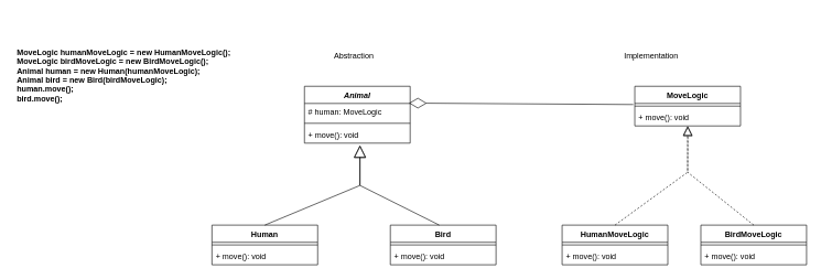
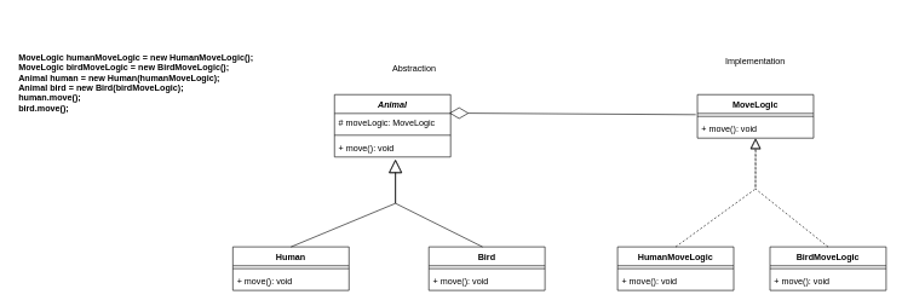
  <mxCell id="0" />
  <mxCell id="1" parent="0" />
- <mxCell id="2" value="Abstraction" style="text;html=1;strokeColor=none;fillColor=none;align=center;verticalAlign=middle;whiteSpace=wrap;rounded=0;" vertex="1" parent="1"><mxGeometry x="490" y="70" width="90" height="30" as="geometry" /></mxCell>
- <mxCell id="3" value="Implementation" style="text;html=1;strokeColor=none;fillColor=none;align=center;verticalAlign=middle;whiteSpace=wrap;rounded=0;" vertex="1" parent="1"><mxGeometry x="940" y="70" width="90" height="30" as="geometry" /></mxCell>
+ <mxCell id="2" value="Abstraction" style="text;html=1;strokeColor=none;fillColor=none;align=center;verticalAlign=middle;whiteSpace=wrap;rounded=0;" vertex="1" parent="1"><mxGeometry x="525" y="80" width="90" height="30" as="geometry" /></mxCell>
+ <mxCell id="3" value="Implementation" style="text;html=1;strokeColor=none;fillColor=none;align=center;verticalAlign=middle;whiteSpace=wrap;rounded=0;" vertex="1" parent="1"><mxGeometry x="995" y="70" width="90" height="30" as="geometry" /></mxCell>
  <mxCell id="4" value="Animal" style="swimlane;fontStyle=3;align=center;verticalAlign=top;childLayout=stackLayout;horizontal=1;startSize=26;horizontalStack=0;resizeParent=1;resizeParentMax=0;resizeLast=0;collapsible=1;marginBottom=0;" vertex="1" parent="1"><mxGeometry x="460" y="130" width="160" height="86" as="geometry" /></mxCell>
- <mxCell id="5" value="# human: MoveLogic" style="text;strokeColor=none;fillColor=none;align=left;verticalAlign=top;spacingLeft=4;spacingRight=4;overflow=hidden;rotatable=0;points=[[0,0.5],[1,0.5]];portConstraint=eastwest;" vertex="1" parent="4"><mxGeometry y="26" width="160" height="26" as="geometry" /></mxCell>
+ <mxCell id="5" value="# moveLogic: MoveLogic" style="text;strokeColor=none;fillColor=none;align=left;verticalAlign=top;spacingLeft=4;spacingRight=4;overflow=hidden;rotatable=0;points=[[0,0.5],[1,0.5]];portConstraint=eastwest;" vertex="1" parent="4"><mxGeometry y="26" width="160" height="26" as="geometry" /></mxCell>
  <mxCell id="6" value="" style="line;strokeWidth=1;fillColor=none;align=left;verticalAlign=middle;spacingTop=-1;spacingLeft=3;spacingRight=3;rotatable=0;labelPosition=right;points=[];portConstraint=eastwest;" vertex="1" parent="4"><mxGeometry y="52" width="160" height="8" as="geometry" /></mxCell>
  <mxCell id="7" value="+ move(): void" style="text;strokeColor=none;fillColor=none;align=left;verticalAlign=top;spacingLeft=4;spacingRight=4;overflow=hidden;rotatable=0;points=[[0,0.5],[1,0.5]];portConstraint=eastwest;" vertex="1" parent="4"><mxGeometry y="60" width="160" height="26" as="geometry" /></mxCell>
  <mxCell id="8" value="MoveLogic" style="swimlane;fontStyle=1;align=center;verticalAlign=top;childLayout=stackLayout;horizontal=1;startSize=26;horizontalStack=0;resizeParent=1;resizeParentMax=0;resizeLast=0;collapsible=1;marginBottom=0;" vertex="1" parent="1"><mxGeometry x="960" y="130" width="160" height="60" as="geometry" /></mxCell>
  <mxCell id="9" value="" style="line;strokeWidth=1;fillColor=none;align=left;verticalAlign=middle;spacingTop=-1;spacingLeft=3;spacingRight=3;rotatable=0;labelPosition=right;points=[];portConstraint=eastwest;" vertex="1" parent="8"><mxGeometry y="26" width="160" height="8" as="geometry" /></mxCell>
  <mxCell id="10" value="+ move(): void" style="text;strokeColor=none;fillColor=none;align=left;verticalAlign=top;spacingLeft=4;spacingRight=4;overflow=hidden;rotatable=0;points=[[0,0.5],[1,0.5]];portConstraint=eastwest;" vertex="1" parent="8"><mxGeometry y="34" width="160" height="26" as="geometry" /></mxCell>
  <mxCell id="11" value="" style="endArrow=diamondThin;endFill=0;endSize=24;html=1;rounded=0;entryX=0.989;entryY=-0.021;entryDx=0;entryDy=0;entryPerimeter=0;exitX=-0.014;exitY=-0.245;exitDx=0;exitDy=0;exitPerimeter=0;" edge="1" parent="1" source="10" target="5"><mxGeometry width="160" relative="1" as="geometry"><mxPoint x="840" y="184" as="sourcePoint" /><mxPoint x="820" y="260" as="targetPoint" /></mxGeometry></mxCell>
  <mxCell id="12" value="Human" style="swimlane;fontStyle=1;align=center;verticalAlign=top;childLayout=stackLayout;horizontal=1;startSize=26;horizontalStack=0;resizeParent=1;resizeParentMax=0;resizeLast=0;collapsible=1;marginBottom=0;" vertex="1" parent="1"><mxGeometry x="320" y="340" width="160" height="60" as="geometry" /></mxCell>
  <mxCell id="13" value="" style="line;strokeWidth=1;fillColor=none;align=left;verticalAlign=middle;spacingTop=-1;spacingLeft=3;spacingRight=3;rotatable=0;labelPosition=right;points=[];portConstraint=eastwest;" vertex="1" parent="12"><mxGeometry y="26" width="160" height="8" as="geometry" /></mxCell>
  <mxCell id="14" value="+ move(): void" style="text;strokeColor=none;fillColor=none;align=left;verticalAlign=top;spacingLeft=4;spacingRight=4;overflow=hidden;rotatable=0;points=[[0,0.5],[1,0.5]];portConstraint=eastwest;" vertex="1" parent="12"><mxGeometry y="34" width="160" height="26" as="geometry" /></mxCell>
  <mxCell id="15" value="Bird" style="swimlane;fontStyle=1;align=center;verticalAlign=top;childLayout=stackLayout;horizontal=1;startSize=26;horizontalStack=0;resizeParent=1;resizeParentMax=0;resizeLast=0;collapsible=1;marginBottom=0;" vertex="1" parent="1"><mxGeometry x="590" y="340" width="160" height="60" as="geometry" /></mxCell>
  <mxCell id="16" value="" style="line;strokeWidth=1;fillColor=none;align=left;verticalAlign=middle;spacingTop=-1;spacingLeft=3;spacingRight=3;rotatable=0;labelPosition=right;points=[];portConstraint=eastwest;" vertex="1" parent="15"><mxGeometry y="26" width="160" height="8" as="geometry" /></mxCell>
  <mxCell id="17" value="+ move(): void" style="text;strokeColor=none;fillColor=none;align=left;verticalAlign=top;spacingLeft=4;spacingRight=4;overflow=hidden;rotatable=0;points=[[0,0.5],[1,0.5]];portConstraint=eastwest;" vertex="1" parent="15"><mxGeometry y="34" width="160" height="26" as="geometry" /></mxCell>
  <mxCell id="18" value="" style="endArrow=block;endSize=16;endFill=0;html=1;rounded=0;entryX=0.525;entryY=1.119;entryDx=0;entryDy=0;entryPerimeter=0;exitX=0.5;exitY=0;exitDx=0;exitDy=0;" edge="1" parent="1" source="12" target="7"><mxGeometry x="0.438" y="-257" width="160" relative="1" as="geometry"><mxPoint x="420" y="360" as="sourcePoint" /><mxPoint x="580" y="360" as="targetPoint" /><Array as="points"><mxPoint x="544" y="280" /></Array><mxPoint x="-1" y="20" as="offset" /></mxGeometry></mxCell>
  <mxCell id="19" value="" style="endArrow=block;endSize=16;endFill=0;html=1;rounded=0;exitX=0.5;exitY=0;exitDx=0;exitDy=0;" edge="1" parent="1"><mxGeometry x="-0.351" y="-76" width="160" relative="1" as="geometry"><mxPoint x="664" y="340" as="sourcePoint" /><mxPoint x="544" y="220" as="targetPoint" /><Array as="points"><mxPoint x="544" y="280" /></Array><mxPoint as="offset" /></mxGeometry></mxCell>
  <mxCell id="20" value="HumanMoveLogic" style="swimlane;fontStyle=1;align=center;verticalAlign=top;childLayout=stackLayout;horizontal=1;startSize=26;horizontalStack=0;resizeParent=1;resizeParentMax=0;resizeLast=0;collapsible=1;marginBottom=0;" vertex="1" parent="1"><mxGeometry x="850" y="340" width="160" height="60" as="geometry" /></mxCell>
  <mxCell id="21" value="" style="line;strokeWidth=1;fillColor=none;align=left;verticalAlign=middle;spacingTop=-1;spacingLeft=3;spacingRight=3;rotatable=0;labelPosition=right;points=[];portConstraint=eastwest;" vertex="1" parent="20"><mxGeometry y="26" width="160" height="8" as="geometry" /></mxCell>
  <mxCell id="22" value="+ move(): void" style="text;strokeColor=none;fillColor=none;align=left;verticalAlign=top;spacingLeft=4;spacingRight=4;overflow=hidden;rotatable=0;points=[[0,0.5],[1,0.5]];portConstraint=eastwest;" vertex="1" parent="20"><mxGeometry y="34" width="160" height="26" as="geometry" /></mxCell>
  <mxCell id="23" value="BirdMoveLogic" style="swimlane;fontStyle=1;align=center;verticalAlign=top;childLayout=stackLayout;horizontal=1;startSize=26;horizontalStack=0;resizeParent=1;resizeParentMax=0;resizeLast=0;collapsible=1;marginBottom=0;" vertex="1" parent="1"><mxGeometry x="1060" y="340" width="160" height="60" as="geometry" /></mxCell>
  <mxCell id="24" value="" style="line;strokeWidth=1;fillColor=none;align=left;verticalAlign=middle;spacingTop=-1;spacingLeft=3;spacingRight=3;rotatable=0;labelPosition=right;points=[];portConstraint=eastwest;" vertex="1" parent="23"><mxGeometry y="26" width="160" height="8" as="geometry" /></mxCell>
  <mxCell id="25" value="+ move(): void" style="text;strokeColor=none;fillColor=none;align=left;verticalAlign=top;spacingLeft=4;spacingRight=4;overflow=hidden;rotatable=0;points=[[0,0.5],[1,0.5]];portConstraint=eastwest;" vertex="1" parent="23"><mxGeometry y="34" width="160" height="26" as="geometry" /></mxCell>
  <mxCell id="26" value="" style="endArrow=block;dashed=1;endFill=0;endSize=12;html=1;rounded=0;entryX=0.502;entryY=1.035;entryDx=0;entryDy=0;entryPerimeter=0;exitX=0.5;exitY=0;exitDx=0;exitDy=0;" edge="1" parent="1" source="20" target="10"><mxGeometry width="160" relative="1" as="geometry"><mxPoint x="970" y="360" as="sourcePoint" /><mxPoint x="1130" y="360" as="targetPoint" /><Array as="points"><mxPoint x="1040" y="260" /></Array></mxGeometry></mxCell>
  <mxCell id="27" value="" style="endArrow=block;dashed=1;endFill=0;endSize=12;html=1;rounded=0;exitX=0.5;exitY=0;exitDx=0;exitDy=0;" edge="1" parent="1" source="23"><mxGeometry width="160" relative="1" as="geometry"><mxPoint x="970" y="360" as="sourcePoint" /><mxPoint x="1040" y="190" as="targetPoint" /><Array as="points"><mxPoint x="1040" y="260" /></Array></mxGeometry></mxCell>
  <mxCell id="28" value="MoveLogic humanMoveLogic = new HumanMoveLogic();&#10;MoveLogic birdMoveLogic = new BirdMoveLogic();&#10;Animal human = new Human(humanMoveLogic);&#10;Animal bird = new Bird(birdMoveLogic);&#10;human.move();&#10;bird.move();&#10;" style="text;align=left;fontStyle=1;verticalAlign=middle;spacingLeft=3;spacingRight=3;strokeColor=none;rotatable=0;points=[[0,0.5],[1,0.5]];portConstraint=eastwest;" vertex="1" parent="1"><mxGeometry x="20" y="20" width="400" height="200" as="geometry" /></mxCell>
